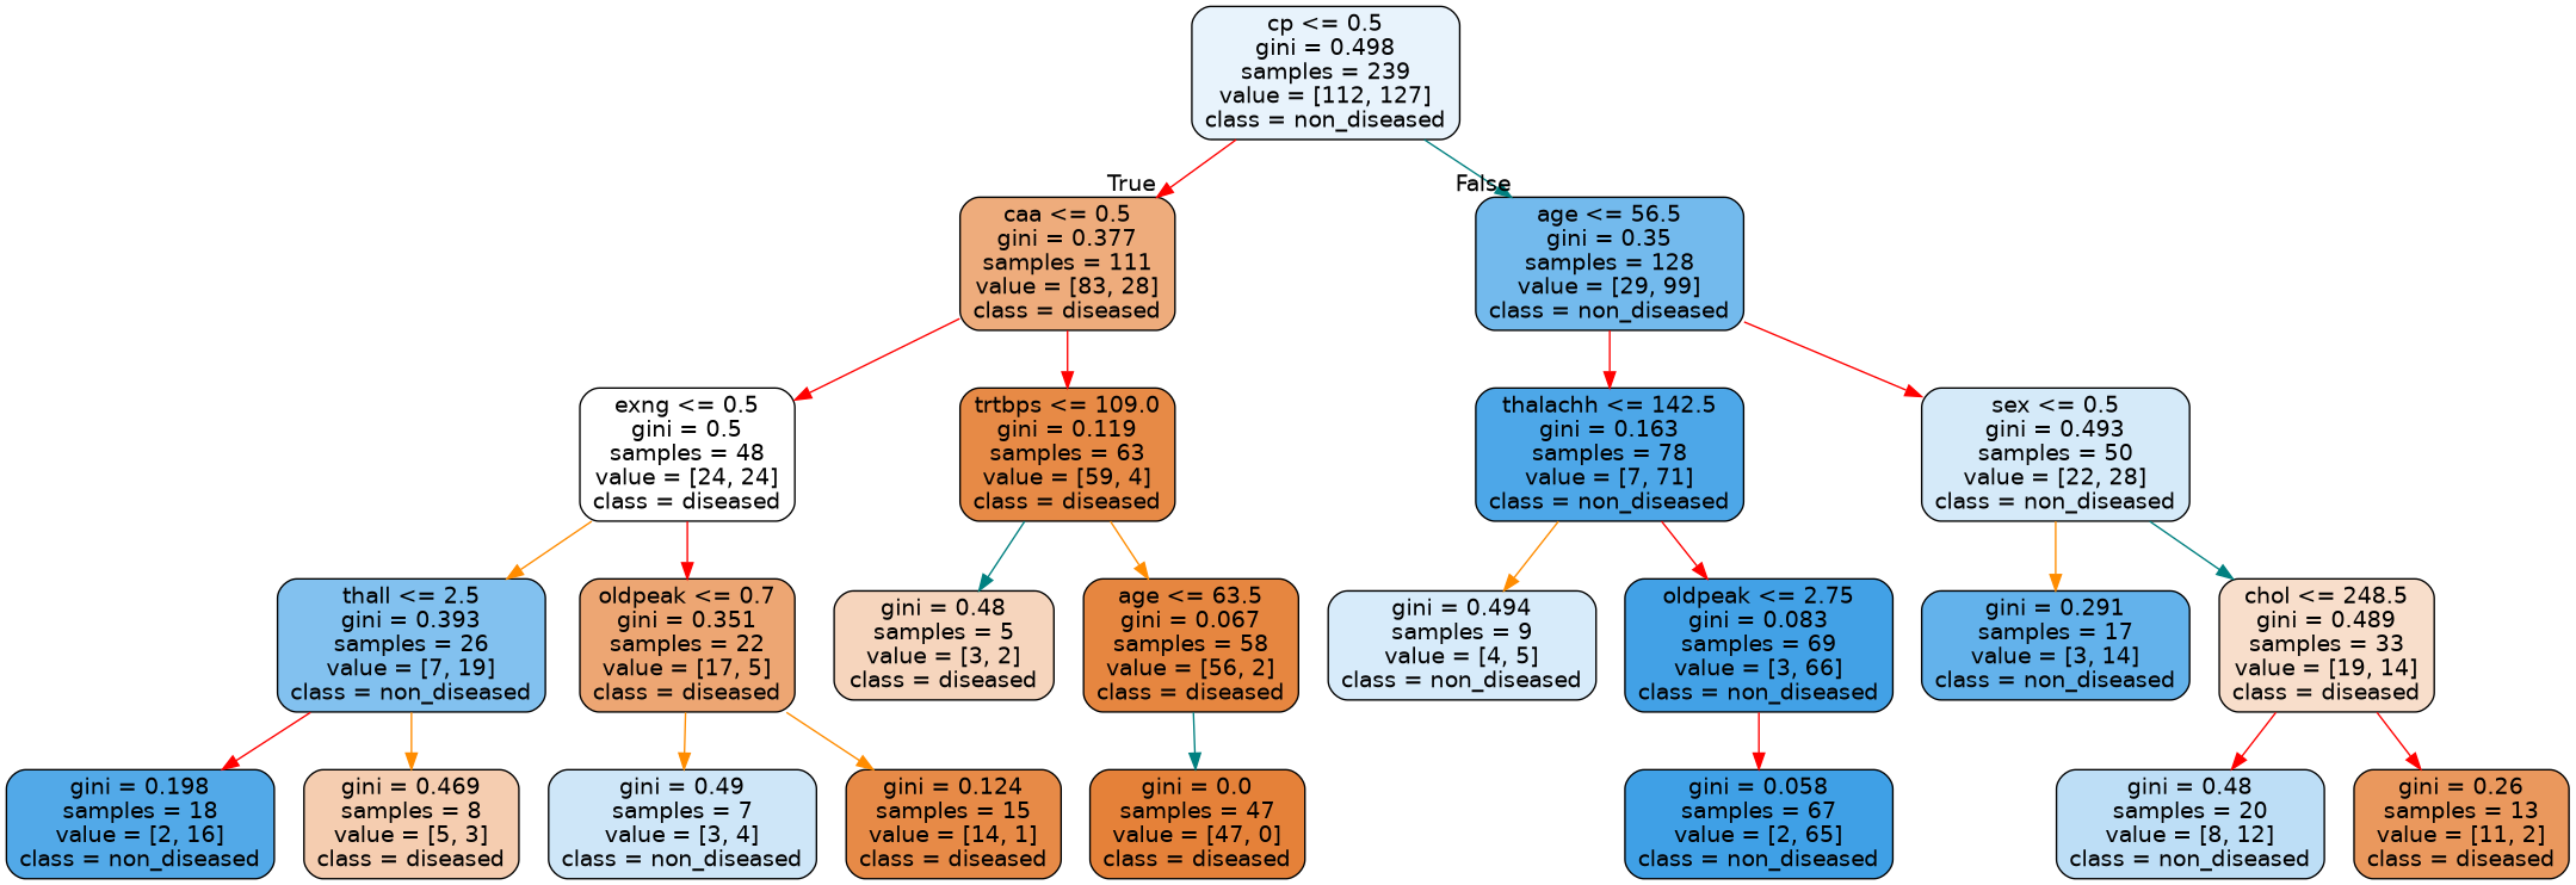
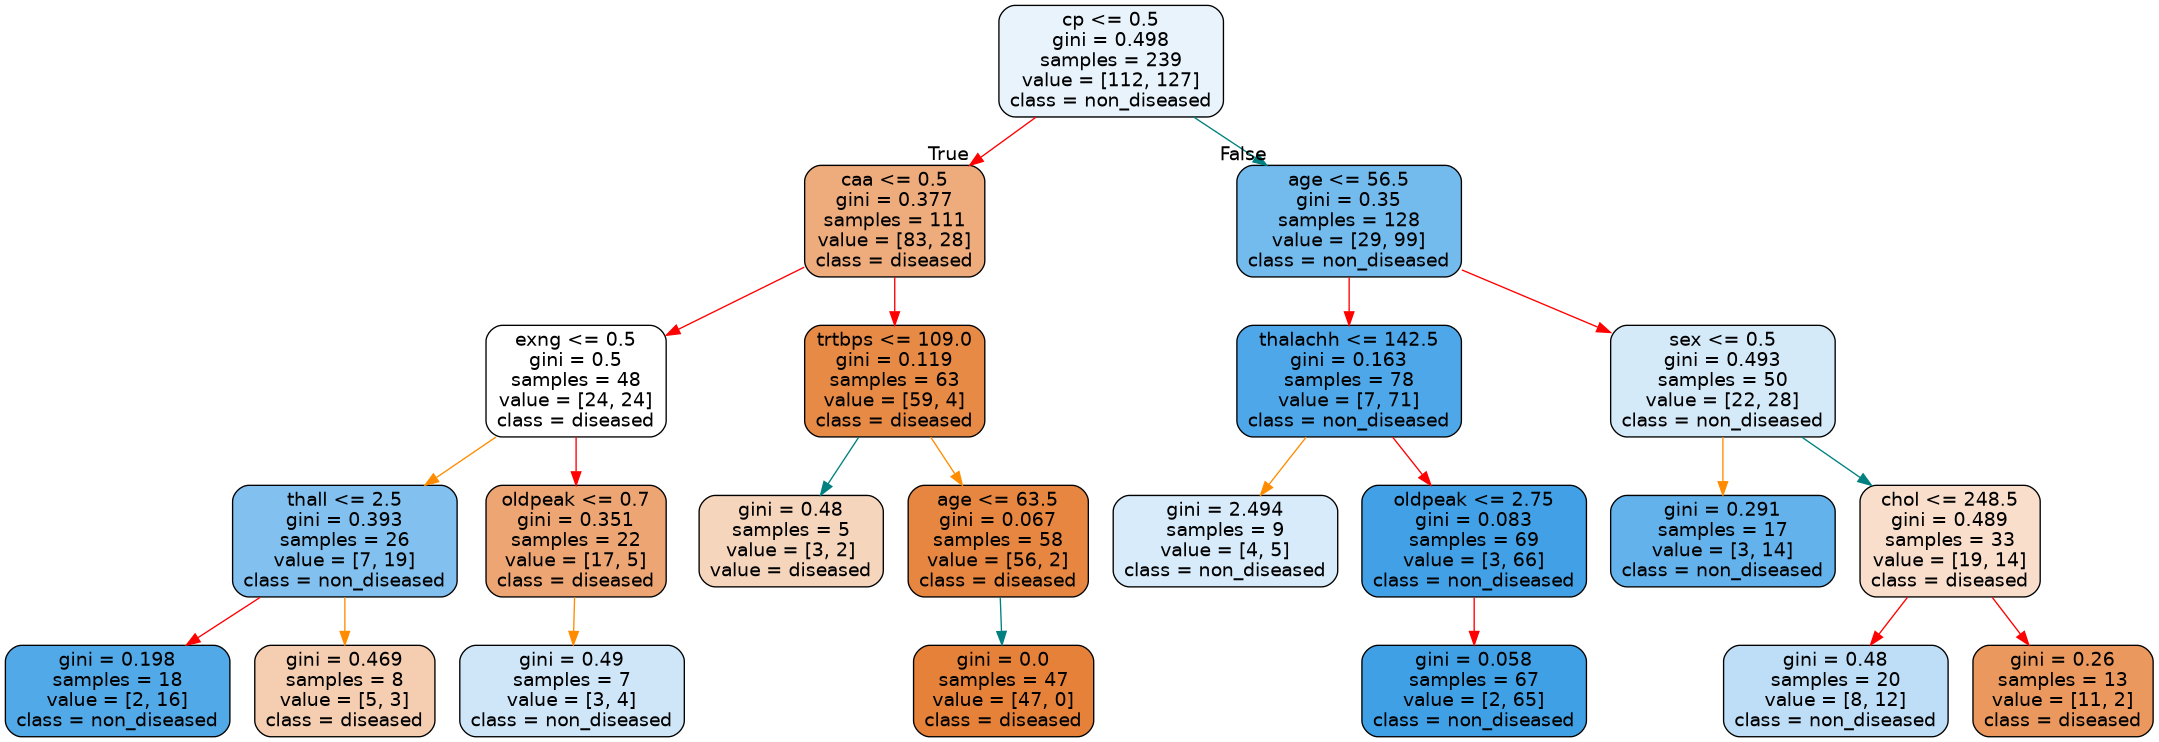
  digraph {
    node [color=black fontname=helvetica shape=box style="filled, rounded"]
    edge [color=red fontname=helvetica]
    n1 [fillcolor="#e8f3fc" label="cp <= 0.5\ngini = 0.498\nsamples = 239\nvalue = [112, 127]\nclass = non_diseased"]
    n2 [fillcolor="#eeac7c" label="caa <= 0.5\ngini = 0.377\nsamples = 111\nvalue = [83, 28]\nclass = diseased"]
    n3 [fillcolor="#73baed" label="age <= 56.5\ngini = 0.35\nsamples = 128\nvalue = [29, 99]\nclass = non_diseased"]
    n4 [fillcolor="#ffffff" label="exng <= 0.5\ngini = 0.5\nsamples = 48\nvalue = [24, 24]\nclass = diseased"]
    n5 [fillcolor="#e78a46" label="trtbps <= 109.0\ngini = 0.119\nsamples = 63\nvalue = [59, 4]\nclass = diseased"]
    n6 [fillcolor="#4da7e8" label="thalachh <= 142.5\ngini = 0.163\nsamples = 78\nvalue = [7, 71]\nclass = non_diseased"]
    n7 [fillcolor="#d5eaf9" label="sex <= 0.5\ngini = 0.493\nsamples = 50\nvalue = [22, 28]\nclass = non_diseased"]
    n8 [fillcolor="#82c1ef" label="thall <= 2.5\ngini = 0.393\nsamples = 26\nvalue = [7, 19]\nclass = non_diseased"]
    n9 [fillcolor="#eda673" label="oldpeak <= 0.7\ngini = 0.351\nsamples = 22\nvalue = [17, 5]\nclass = diseased"]
-   n10 [fillcolor="#f6d5bd" label="gini = 0.48\nsamples = 5\nvalue = [3, 2]\nclass = diseased"]
+   n10 [fillcolor="#f6d5bd" label="gini = 0.48\nsamples = 5\nvalue = [3, 2]\nvalue = diseased"]
    n11 [fillcolor="#e68640" label="age <= 63.5\ngini = 0.067\nsamples = 58\nvalue = [56, 2]\nclass = diseased"]
    n12 [fillcolor="#52a9e8" label="gini = 0.198\nsamples = 18\nvalue = [2, 16]\nclass = non_diseased"]
    n13 [fillcolor="#f5cdb0" label="gini = 0.469\nsamples = 8\nvalue = [5, 3]\nclass = diseased"]
    n14 [fillcolor="#cee6f8" label="gini = 0.49\nsamples = 7\nvalue = [3, 4]\nclass = non_diseased"]
-   n15 [fillcolor="#e78a47" label="gini = 0.124\nsamples = 15\nvalue = [14, 1]\nclass = diseased"]
    n16 [fillcolor="#e58139" label="gini = 0.0\nsamples = 47\nvalue = [47, 0]\nclass = diseased"]
-   n17 [fillcolor="#d7ebfa" label="gini = 0.494\nsamples = 9\nvalue = [4, 5]\nclass = non_diseased"]
+   n17 [fillcolor="#d7ebfa" label="gini = 2.494\nsamples = 9\nvalue = [4, 5]\nclass = non_diseased"]
    n18 [fillcolor="#42a1e6" label="oldpeak <= 2.75\ngini = 0.083\nsamples = 69\nvalue = [3, 66]\nclass = non_diseased"]
    n19 [fillcolor="#63b2eb" label="gini = 0.291\nsamples = 17\nvalue = [3, 14]\nclass = non_diseased"]
    n20 [fillcolor="#f8decb" label="chol <= 248.5\ngini = 0.489\nsamples = 33\nvalue = [19, 14]\nclass = diseased"]
    n21 [fillcolor="#3fa0e6" label="gini = 0.058\nsamples = 67\nvalue = [2, 65]\nclass = non_diseased"]
    n22 [fillcolor="#bddef6" label="gini = 0.48\nsamples = 20\nvalue = [8, 12]\nclass = non_diseased"]
    n23 [fillcolor="#ea985d" label="gini = 0.26\nsamples = 13\nvalue = [11, 2]\nclass = diseased"]
    n1 -> n2 [headlabel=True labelangle=45 labeldistance=2.5]
    n1 -> n3 [color=teal headlabel=False labelangle=-45 labeldistance=2.5]
    n2 -> n4
    n2 -> n5
    n3 -> n6
    n3 -> n7
    n4 -> n8 [color=darkorange]
    n4 -> n9
    n5 -> n10 [color=teal]
    n5 -> n11 [color=darkorange]
    n6 -> n17 [color=darkorange]
    n6 -> n18
    n7 -> n19 [color=darkorange]
    n7 -> n20 [color=teal]
    n8 -> n12
    n8 -> n13 [color=darkorange]
    n9 -> n14 [color=darkorange]
-   n9 -> n15 [color=darkorange]
    n11 -> n16 [color=teal]
    n18 -> n21
    n20 -> n22
    n20 -> n23
  }
